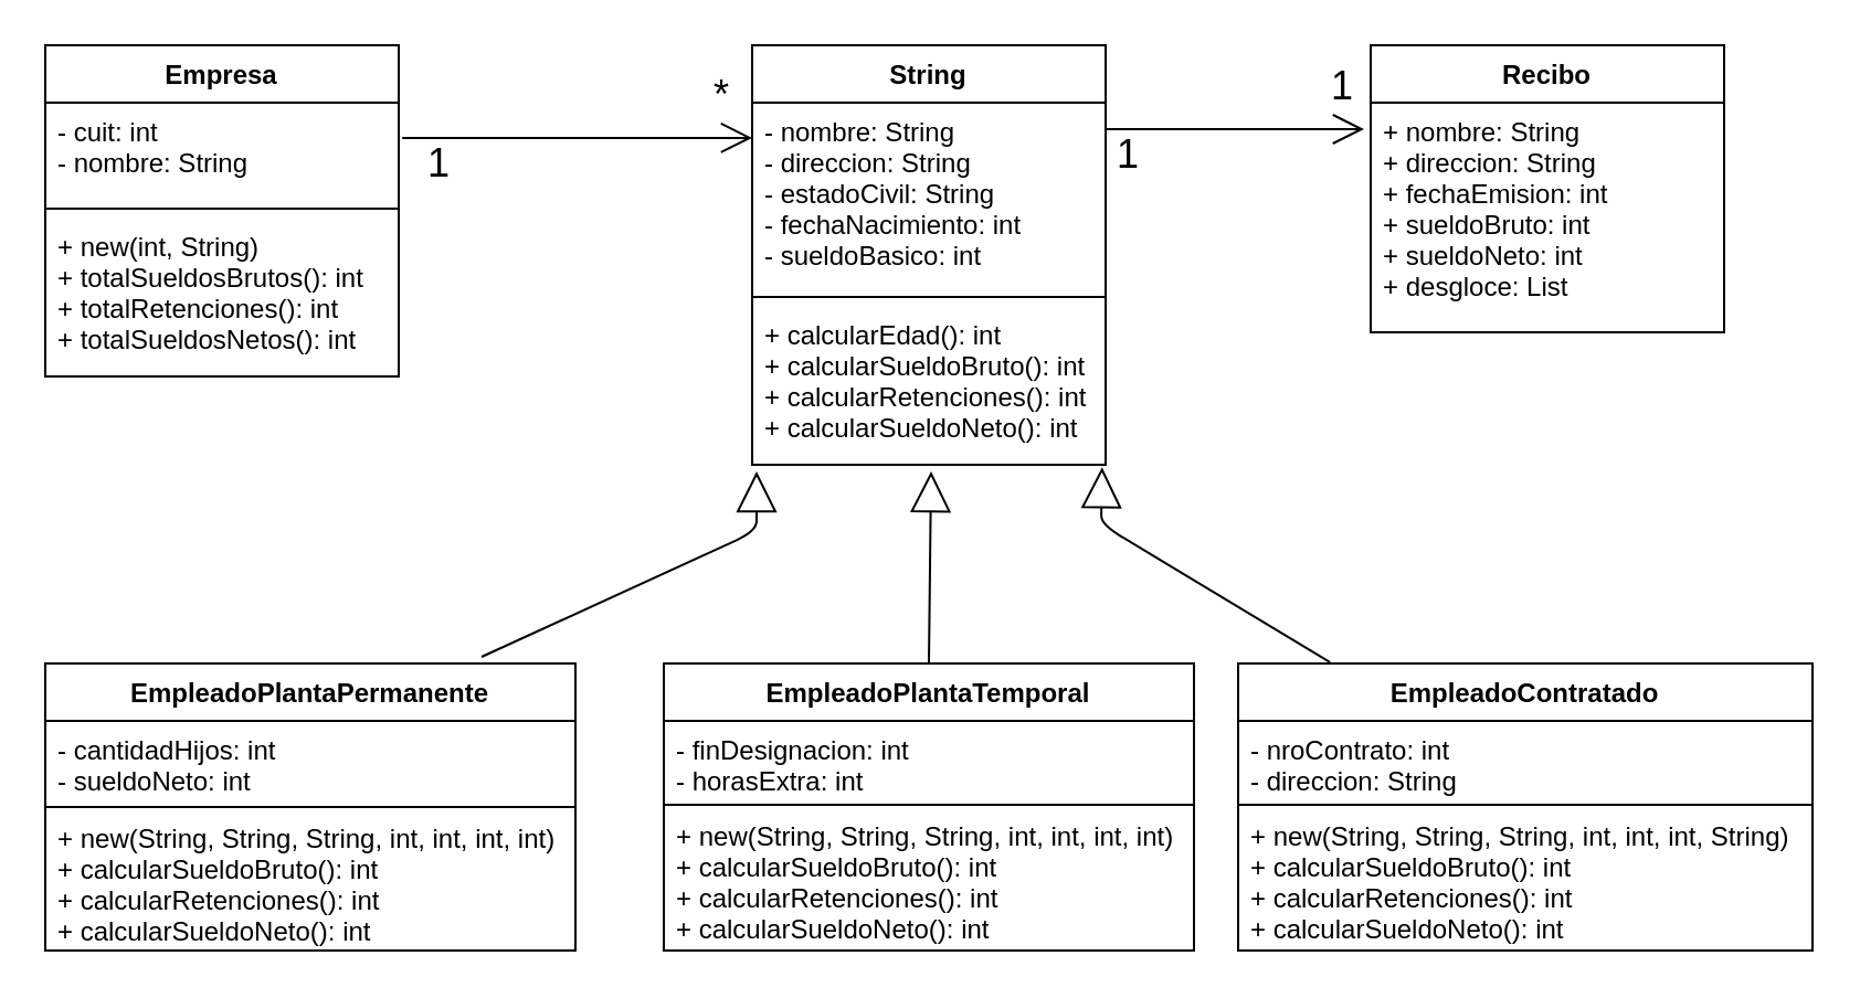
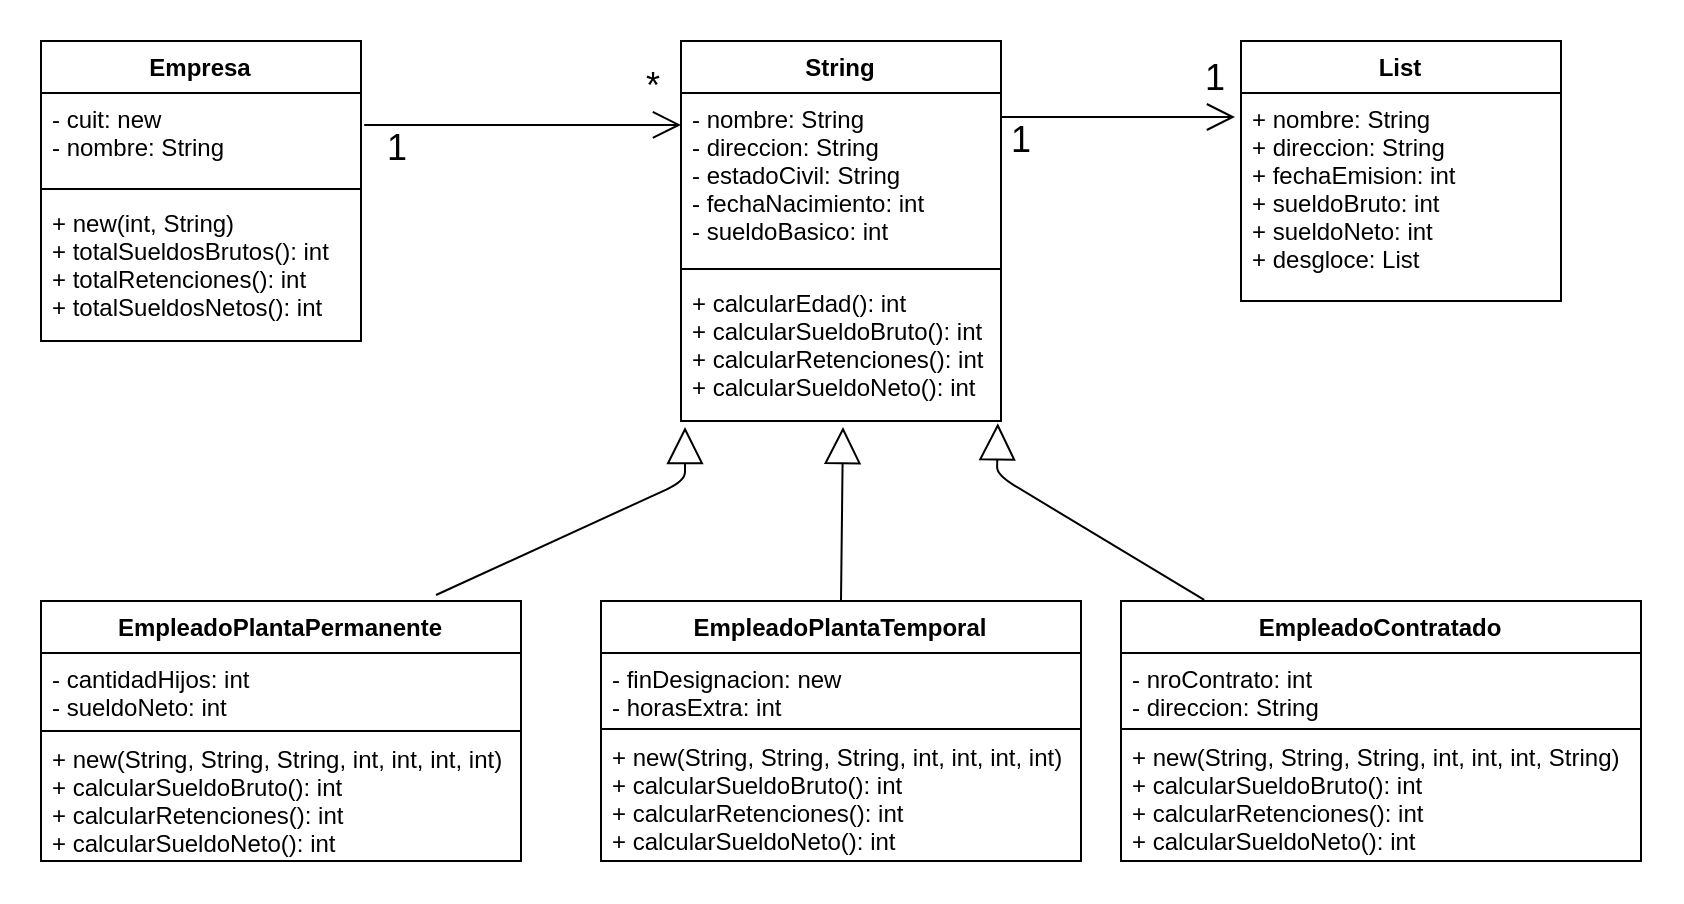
  <mxCell id="0" />
  <mxCell id="1" parent="0" />
  <mxCell id="2" value="Empresa" style="swimlane;fontStyle=1;align=center;verticalAlign=top;childLayout=stackLayout;horizontal=1;startSize=26;horizontalStack=0;resizeParent=1;resizeParentMax=0;resizeLast=0;collapsible=1;marginBottom=0;" vertex="1" parent="1"><mxGeometry x="20" y="20" width="160" height="150" as="geometry" /></mxCell>
- <mxCell id="3" value="- cuit: int&#10;- nombre: String&#10;" style="text;strokeColor=none;fillColor=none;align=left;verticalAlign=top;spacingLeft=4;spacingRight=4;overflow=hidden;rotatable=0;points=[[0,0.5],[1,0.5]];portConstraint=eastwest;" vertex="1" parent="2"><mxGeometry y="26" width="160" height="44" as="geometry" /></mxCell>
+ <mxCell id="3" value="- cuit: new&#10;- nombre: String&#10;" style="text;strokeColor=none;fillColor=none;align=left;verticalAlign=top;spacingLeft=4;spacingRight=4;overflow=hidden;rotatable=0;points=[[0,0.5],[1,0.5]];portConstraint=eastwest;" vertex="1" parent="2"><mxGeometry y="26" width="160" height="44" as="geometry" /></mxCell>
  <mxCell id="4" value="" style="line;strokeWidth=1;fillColor=none;align=left;verticalAlign=middle;spacingTop=-1;spacingLeft=3;spacingRight=3;rotatable=0;labelPosition=right;points=[];portConstraint=eastwest;" vertex="1" parent="2"><mxGeometry y="70" width="160" height="8" as="geometry" /></mxCell>
  <mxCell id="5" value="+ new(int, String)&#10;+ totalSueldosBrutos(): int&#10;+ totalRetenciones(): int&#10;+ totalSueldosNetos(): int" style="text;strokeColor=none;fillColor=none;align=left;verticalAlign=top;spacingLeft=4;spacingRight=4;overflow=hidden;rotatable=0;points=[[0,0.5],[1,0.5]];portConstraint=eastwest;" vertex="1" parent="2"><mxGeometry y="78" width="160" height="72" as="geometry" /></mxCell>
  <mxCell id="6" value="" style="endArrow=open;endFill=1;endSize=12;html=1;exitX=1.01;exitY=0.364;exitDx=0;exitDy=0;entryX=0;entryY=0.19;entryDx=0;entryDy=0;entryPerimeter=0;exitPerimeter=0;" edge="1" parent="1" source="3" target="15"><mxGeometry width="160" relative="1" as="geometry"><mxPoint x="400" y="240" as="sourcePoint" /><mxPoint x="560" y="240" as="targetPoint" /><Array as="points" /></mxGeometry></mxCell>
  <mxCell id="7" value="1" style="edgeLabel;html=1;align=center;verticalAlign=middle;resizable=0;points=[];fontSize=18;" vertex="1" connectable="0" parent="6"><mxGeometry x="-0.683" relative="1" as="geometry"><mxPoint x="-9.16" y="11.68" as="offset" /></mxGeometry></mxCell>
  <mxCell id="8" value="*" style="edgeLabel;html=1;align=center;verticalAlign=middle;resizable=0;points=[];fontSize=18;" vertex="1" connectable="0" parent="6"><mxGeometry x="0.794" y="-4" relative="1" as="geometry"><mxPoint x="1.75" y="-23.81" as="offset" /></mxGeometry></mxCell>
  <mxCell id="9" value="" style="endArrow=block;endSize=16;endFill=0;html=1;exitX=0.823;exitY=-0.023;exitDx=0;exitDy=0;exitPerimeter=0;" edge="1" parent="1" source="10"><mxGeometry width="160" relative="1" as="geometry"><mxPoint x="220" y="258" as="sourcePoint" /><mxPoint x="342" y="213" as="targetPoint" /><Array as="points"><mxPoint x="342" y="240" /></Array></mxGeometry></mxCell>
  <mxCell id="10" value="EmpleadoPlantaPermanente" style="swimlane;fontStyle=1;align=center;verticalAlign=top;childLayout=stackLayout;horizontal=1;startSize=26;horizontalStack=0;resizeParent=1;resizeParentMax=0;resizeLast=0;collapsible=1;marginBottom=0;" vertex="1" parent="1"><mxGeometry x="20" y="300" width="240" height="130" as="geometry" /></mxCell>
  <mxCell id="11" value="- cantidadHijos: int&#10;- sueldoNeto: int" style="text;strokeColor=none;fillColor=none;align=left;verticalAlign=top;spacingLeft=4;spacingRight=4;overflow=hidden;rotatable=0;points=[[0,0.5],[1,0.5]];portConstraint=eastwest;" vertex="1" parent="10"><mxGeometry y="26" width="240" height="34" as="geometry" /></mxCell>
  <mxCell id="12" value="" style="line;strokeWidth=1;fillColor=none;align=left;verticalAlign=middle;spacingTop=-1;spacingLeft=3;spacingRight=3;rotatable=0;labelPosition=right;points=[];portConstraint=eastwest;" vertex="1" parent="10"><mxGeometry y="60" width="240" height="10" as="geometry" /></mxCell>
  <mxCell id="13" value="+ new(String, String, String, int, int, int, int)&#10;+ calcularSueldoBruto(): int&#10;+ calcularRetenciones(): int&#10;+ calcularSueldoNeto(): int" style="text;strokeColor=none;fillColor=none;align=left;verticalAlign=middle;spacingLeft=4;spacingRight=4;overflow=hidden;rotatable=0;points=[[0,0.5],[1,0.5]];portConstraint=eastwest;fontStyle=0" vertex="1" parent="10"><mxGeometry y="70" width="240" height="60" as="geometry" /></mxCell>
  <mxCell id="14" value="String" style="swimlane;fontStyle=1;align=center;verticalAlign=top;childLayout=stackLayout;horizontal=1;startSize=26;horizontalStack=0;resizeParent=1;resizeParentMax=0;resizeLast=0;collapsible=1;marginBottom=0;" vertex="1" parent="1"><mxGeometry x="340" y="20" width="160" height="190" as="geometry" /></mxCell>
  <mxCell id="15" value="- nombre: String&#10;- direccion: String&#10;- estadoCivil: String&#10;- fechaNacimiento: int&#10;- sueldoBasico: int" style="text;strokeColor=none;fillColor=none;align=left;verticalAlign=top;spacingLeft=4;spacingRight=4;overflow=hidden;rotatable=0;points=[[0,0.5],[1,0.5]];portConstraint=eastwest;" vertex="1" parent="14"><mxGeometry y="26" width="160" height="84" as="geometry" /></mxCell>
  <mxCell id="16" value="" style="line;strokeWidth=1;fillColor=none;align=left;verticalAlign=middle;spacingTop=-1;spacingLeft=3;spacingRight=3;rotatable=0;labelPosition=right;points=[];portConstraint=eastwest;" vertex="1" parent="14"><mxGeometry y="110" width="160" height="8" as="geometry" /></mxCell>
  <mxCell id="17" value="+ calcularEdad(): int&#10;+ calcularSueldoBruto(): int&#10;+ calcularRetenciones(): int&#10;+ calcularSueldoNeto(): int&#10;" style="text;strokeColor=none;fillColor=none;align=left;verticalAlign=top;spacingLeft=4;spacingRight=4;overflow=hidden;rotatable=0;points=[[0,0.5],[1,0.5]];portConstraint=eastwest;fontStyle=0;" vertex="1" parent="14"><mxGeometry y="118" width="160" height="72" as="geometry" /></mxCell>
  <mxCell id="18" value="" style="endArrow=block;endSize=16;endFill=0;html=1;exitX=0.5;exitY=0;exitDx=0;exitDy=0;" edge="1" parent="1" source="19"><mxGeometry width="160" relative="1" as="geometry"><mxPoint x="670" y="280" as="sourcePoint" /><mxPoint x="421" y="213" as="targetPoint" /><Array as="points" /></mxGeometry></mxCell>
  <mxCell id="19" value="EmpleadoPlantaTemporal" style="swimlane;fontStyle=1;align=center;verticalAlign=top;childLayout=stackLayout;horizontal=1;startSize=26;horizontalStack=0;resizeParent=1;resizeParentMax=0;resizeLast=0;collapsible=1;marginBottom=0;" vertex="1" parent="1"><mxGeometry x="300" y="300" width="240" height="130" as="geometry" /></mxCell>
- <mxCell id="20" value="- finDesignacion: int&#10;- horasExtra: int" style="text;strokeColor=none;fillColor=none;align=left;verticalAlign=top;spacingLeft=4;spacingRight=4;overflow=hidden;rotatable=0;points=[[0,0.5],[1,0.5]];portConstraint=eastwest;" vertex="1" parent="19"><mxGeometry y="26" width="240" height="34" as="geometry" /></mxCell>
+ <mxCell id="20" value="- finDesignacion: new&#10;- horasExtra: int" style="text;strokeColor=none;fillColor=none;align=left;verticalAlign=top;spacingLeft=4;spacingRight=4;overflow=hidden;rotatable=0;points=[[0,0.5],[1,0.5]];portConstraint=eastwest;" vertex="1" parent="19"><mxGeometry y="26" width="240" height="34" as="geometry" /></mxCell>
  <mxCell id="21" value="" style="line;strokeWidth=1;fillColor=none;align=left;verticalAlign=middle;spacingTop=-1;spacingLeft=3;spacingRight=3;rotatable=0;labelPosition=right;points=[];portConstraint=eastwest;" vertex="1" parent="19"><mxGeometry y="60" width="240" height="8" as="geometry" /></mxCell>
  <mxCell id="22" value="+ new(String, String, String, int, int, int, int)&#10;+ calcularSueldoBruto(): int&#10;+ calcularRetenciones(): int&#10;+ calcularSueldoNeto(): int" style="text;strokeColor=none;fillColor=none;align=left;verticalAlign=middle;spacingLeft=4;spacingRight=4;overflow=hidden;rotatable=0;points=[[0,0.5],[1,0.5]];portConstraint=eastwest;fontStyle=0" vertex="1" parent="19"><mxGeometry y="68" width="240" height="62" as="geometry" /></mxCell>
- <mxCell id="23" value="Recibo" style="swimlane;fontStyle=1;align=center;verticalAlign=top;childLayout=stackLayout;horizontal=1;startSize=26;horizontalStack=0;resizeParent=1;resizeParentMax=0;resizeLast=0;collapsible=1;marginBottom=0;" vertex="1" parent="1"><mxGeometry x="620" y="20" width="160" height="130" as="geometry" /></mxCell>
+ <mxCell id="23" value="List" style="swimlane;fontStyle=1;align=center;verticalAlign=top;childLayout=stackLayout;horizontal=1;startSize=26;horizontalStack=0;resizeParent=1;resizeParentMax=0;resizeLast=0;collapsible=1;marginBottom=0;" vertex="1" parent="1"><mxGeometry x="620" y="20" width="160" height="130" as="geometry" /></mxCell>
  <mxCell id="24" value="+ nombre: String&#10;+ direccion: String&#10;+ fechaEmision: int&#10;+ sueldoBruto: int&#10;+ sueldoNeto: int&#10;+ desgloce: List" style="text;strokeColor=none;fillColor=none;align=left;verticalAlign=top;spacingLeft=4;spacingRight=4;overflow=hidden;rotatable=0;points=[[0,0.5],[1,0.5]];portConstraint=eastwest;" vertex="1" parent="23"><mxGeometry y="26" width="160" height="104" as="geometry" /></mxCell>
  <mxCell id="25" value="" style="endArrow=open;endFill=1;endSize=12;html=1;" edge="1" parent="1"><mxGeometry width="160" relative="1" as="geometry"><mxPoint x="500" y="58" as="sourcePoint" /><mxPoint x="617" y="58" as="targetPoint" /><Array as="points" /></mxGeometry></mxCell>
  <mxCell id="26" value="1" style="edgeLabel;html=1;align=center;verticalAlign=middle;resizable=0;points=[];fontSize=18;" vertex="1" connectable="0" parent="25"><mxGeometry x="-0.683" relative="1" as="geometry"><mxPoint x="-9.16" y="11.68" as="offset" /></mxGeometry></mxCell>
  <mxCell id="27" value="1" style="edgeLabel;html=1;align=center;verticalAlign=middle;resizable=0;points=[];fontSize=18;" vertex="1" connectable="0" parent="25"><mxGeometry x="0.794" y="-4" relative="1" as="geometry"><mxPoint x="1.75" y="-23.81" as="offset" /></mxGeometry></mxCell>
  <mxCell id="28" value="EmpleadoContratado" style="swimlane;fontStyle=1;align=center;verticalAlign=top;childLayout=stackLayout;horizontal=1;startSize=26;horizontalStack=0;resizeParent=1;resizeParentMax=0;resizeLast=0;collapsible=1;marginBottom=0;" vertex="1" parent="1"><mxGeometry x="560" y="300" width="260" height="130" as="geometry" /></mxCell>
  <mxCell id="29" value="- nroContrato: int&#10;- direccion: String" style="text;strokeColor=none;fillColor=none;align=left;verticalAlign=top;spacingLeft=4;spacingRight=4;overflow=hidden;rotatable=0;points=[[0,0.5],[1,0.5]];portConstraint=eastwest;" vertex="1" parent="28"><mxGeometry y="26" width="260" height="34" as="geometry" /></mxCell>
  <mxCell id="30" value="" style="line;strokeWidth=1;fillColor=none;align=left;verticalAlign=middle;spacingTop=-1;spacingLeft=3;spacingRight=3;rotatable=0;labelPosition=right;points=[];portConstraint=eastwest;" vertex="1" parent="28"><mxGeometry y="60" width="260" height="8" as="geometry" /></mxCell>
  <mxCell id="31" value="+ new(String, String, String, int, int, int, String)&#10;+ calcularSueldoBruto(): int&#10;+ calcularRetenciones(): int&#10;+ calcularSueldoNeto(): int" style="text;strokeColor=none;fillColor=none;align=left;verticalAlign=middle;spacingLeft=4;spacingRight=4;overflow=hidden;rotatable=0;points=[[0,0.5],[1,0.5]];portConstraint=eastwest;fontStyle=0" vertex="1" parent="28"><mxGeometry y="68" width="260" height="62" as="geometry" /></mxCell>
  <mxCell id="32" value="" style="endArrow=block;endSize=16;endFill=0;html=1;entryX=0.99;entryY=1.016;entryDx=0;entryDy=0;entryPerimeter=0;exitX=0.16;exitY=-0.004;exitDx=0;exitDy=0;exitPerimeter=0;" edge="1" parent="1" source="28" target="17"><mxGeometry width="160" relative="1" as="geometry"><mxPoint x="620" y="255" as="sourcePoint" /><mxPoint x="620" y="210" as="targetPoint" /><Array as="points"><mxPoint x="498" y="237" /></Array></mxGeometry></mxCell>
